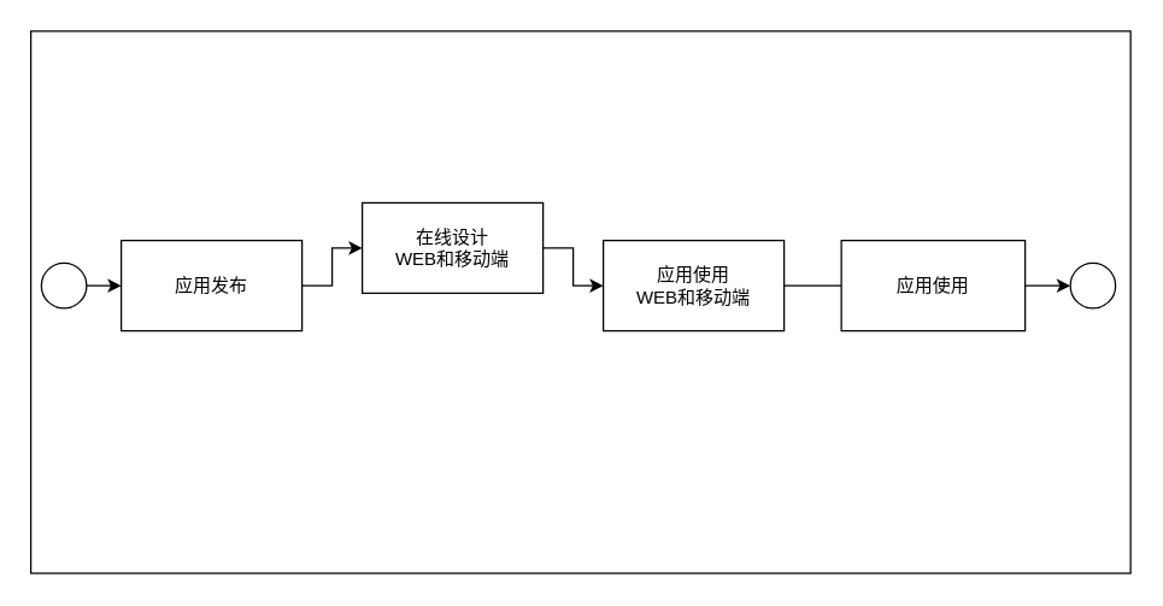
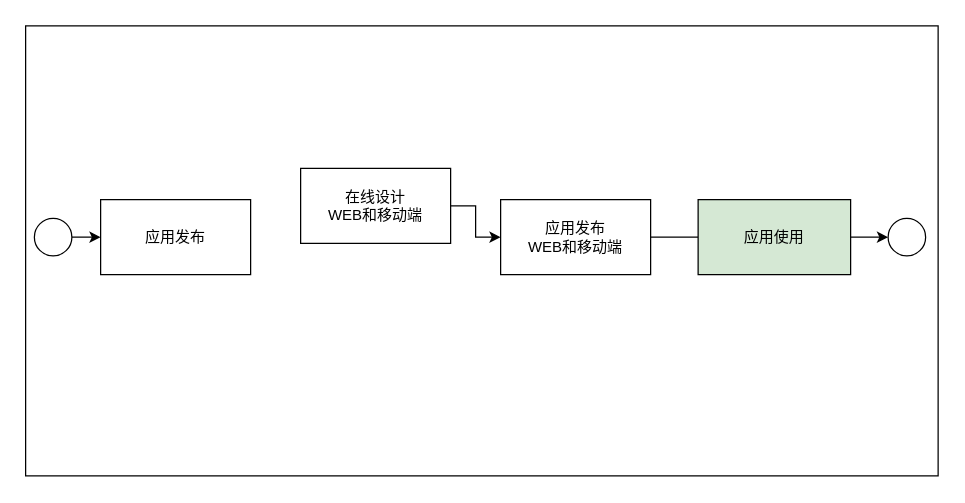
  <mxCell id="0" />
  <mxCell id="1" parent="0" />
  <mxCell id="2" value="" style="rounded=0;whiteSpace=wrap;html=1;" parent="1" vertex="1"><mxGeometry x="20" y="20" width="730" height="360" as="geometry" /></mxCell>
  <mxCell id="3" style="edgeStyle=orthogonalEdgeStyle;rounded=0;orthogonalLoop=1;jettySize=auto;html=1;" edge="1" parent="1" source="4" target="6"><mxGeometry relative="1" as="geometry" /></mxCell>
  <mxCell id="4" value="" style="ellipse;whiteSpace=wrap;html=1;aspect=fixed;" vertex="1" parent="1"><mxGeometry x="27" y="174" width="30" height="30" as="geometry" /></mxCell>
- <mxCell id="5" value="" style="edgeStyle=orthogonalEdgeStyle;rounded=0;orthogonalLoop=1;jettySize=auto;html=1;" edge="1" parent="1" source="6" target="8"><mxGeometry relative="1" as="geometry" /></mxCell>
  <mxCell id="6" value="应用发布" style="rounded=0;whiteSpace=wrap;html=1;" vertex="1" parent="1"><mxGeometry x="80" y="159" width="120" height="60" as="geometry" /></mxCell>
  <mxCell id="7" value="" style="edgeStyle=orthogonalEdgeStyle;rounded=0;orthogonalLoop=1;jettySize=auto;html=1;" edge="1" parent="1" source="8" target="10"><mxGeometry relative="1" as="geometry" /></mxCell>
  <mxCell id="8" value="在线设计&lt;br&gt;WEB和移动端" style="rounded=0;whiteSpace=wrap;html=1;" vertex="1" parent="1"><mxGeometry x="240" y="134" width="120" height="60" as="geometry" /></mxCell>
  <mxCell id="9" value="" style="edgeStyle=orthogonalEdgeStyle;rounded=0;orthogonalLoop=1;jettySize=auto;html=1;endArrow=none;" edge="1" parent="1" source="10" target="11"><mxGeometry relative="1" as="geometry" /></mxCell>
- <mxCell id="10" value="应用使用&lt;br&gt;&lt;span&gt;WEB和移动端&lt;/span&gt;" style="rounded=0;whiteSpace=wrap;html=1;" vertex="1" parent="1"><mxGeometry x="400" y="159" width="120" height="60" as="geometry" /></mxCell>
- <mxCell id="11" value="应用使用" style="rounded=0;whiteSpace=wrap;html=1;" vertex="1" parent="1"><mxGeometry x="558" y="159" width="122" height="60" as="geometry" /></mxCell>
+ <mxCell id="10" value="应用发布&lt;br&gt;&lt;span&gt;WEB和移动端&lt;/span&gt;" style="rounded=0;whiteSpace=wrap;html=1;" vertex="1" parent="1"><mxGeometry x="400" y="159" width="120" height="60" as="geometry" /></mxCell>
+ <mxCell id="11" value="应用使用" style="rounded=0;whiteSpace=wrap;html=1;fillColor=#d5e8d4;" vertex="1" parent="1"><mxGeometry x="558" y="159" width="122" height="60" as="geometry" /></mxCell>
  <mxCell id="12" value="" style="ellipse;whiteSpace=wrap;html=1;aspect=fixed;" vertex="1" parent="1"><mxGeometry x="710" y="174" width="30" height="30" as="geometry" /></mxCell>
  <mxCell id="13" value="" style="endArrow=classic;html=1;rounded=0;exitX=1;exitY=0.5;exitDx=0;exitDy=0;entryX=0;entryY=0.5;entryDx=0;entryDy=0;" edge="1" parent="1" source="11" target="12"><mxGeometry width="50" height="50" relative="1" as="geometry"><mxPoint x="310" y="340" as="sourcePoint" /><mxPoint x="360" y="290" as="targetPoint" /></mxGeometry></mxCell>
